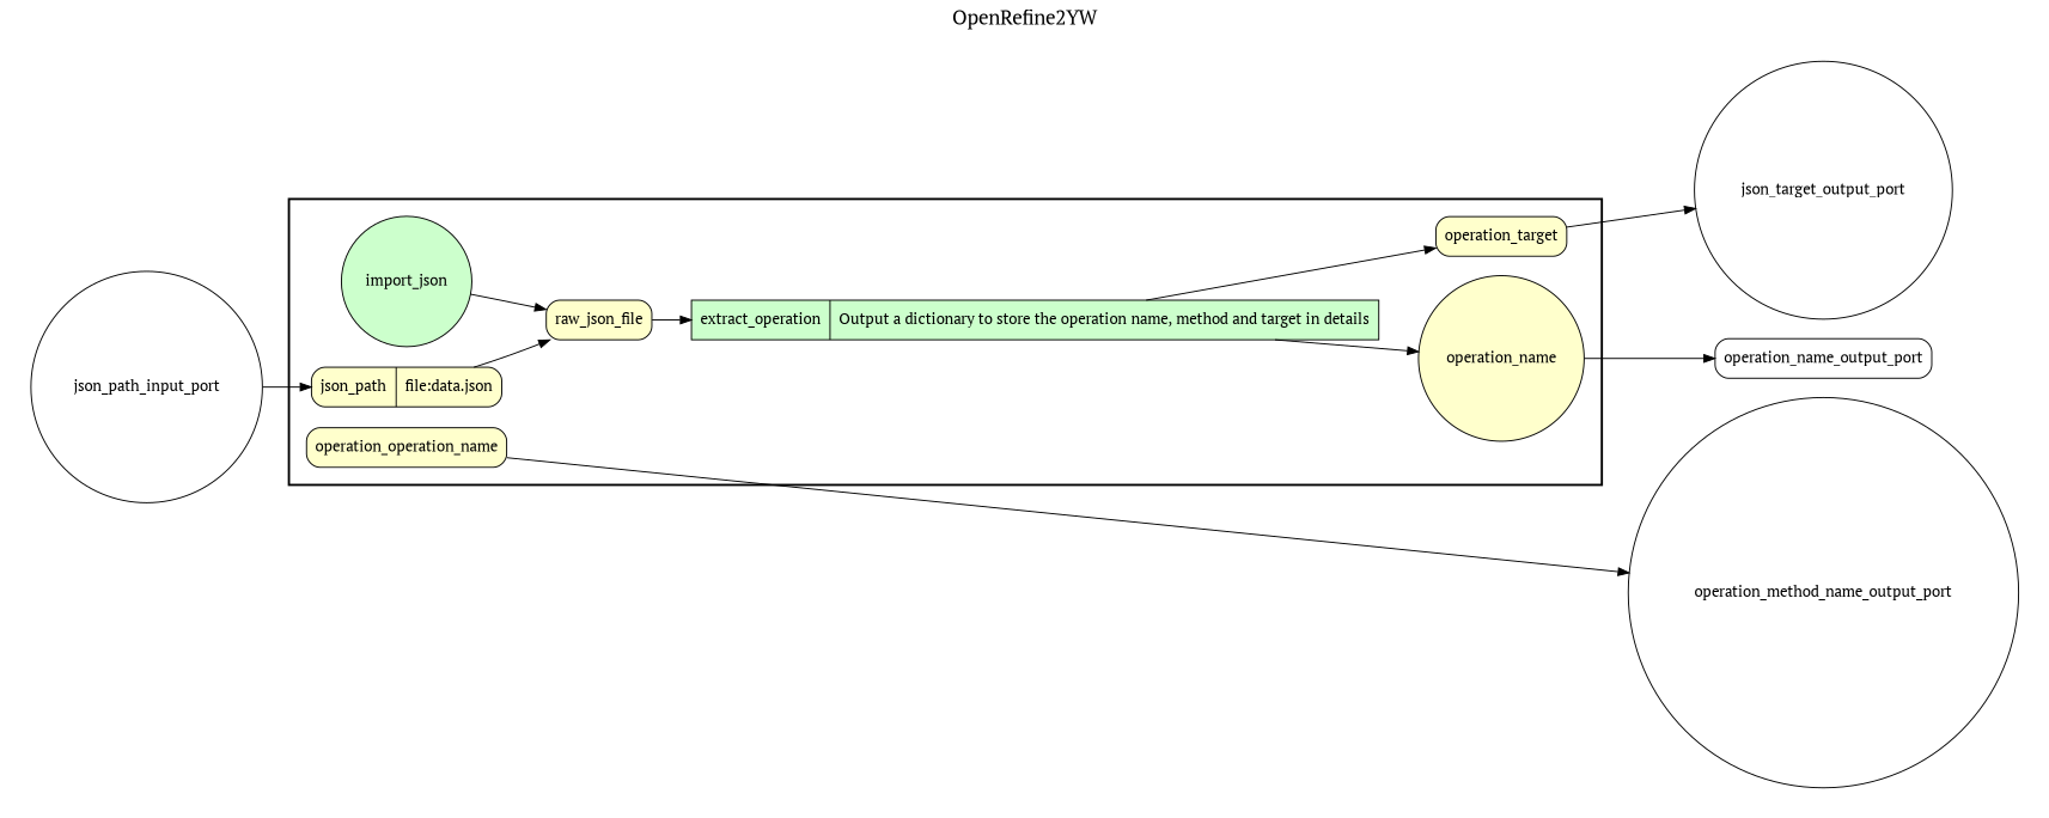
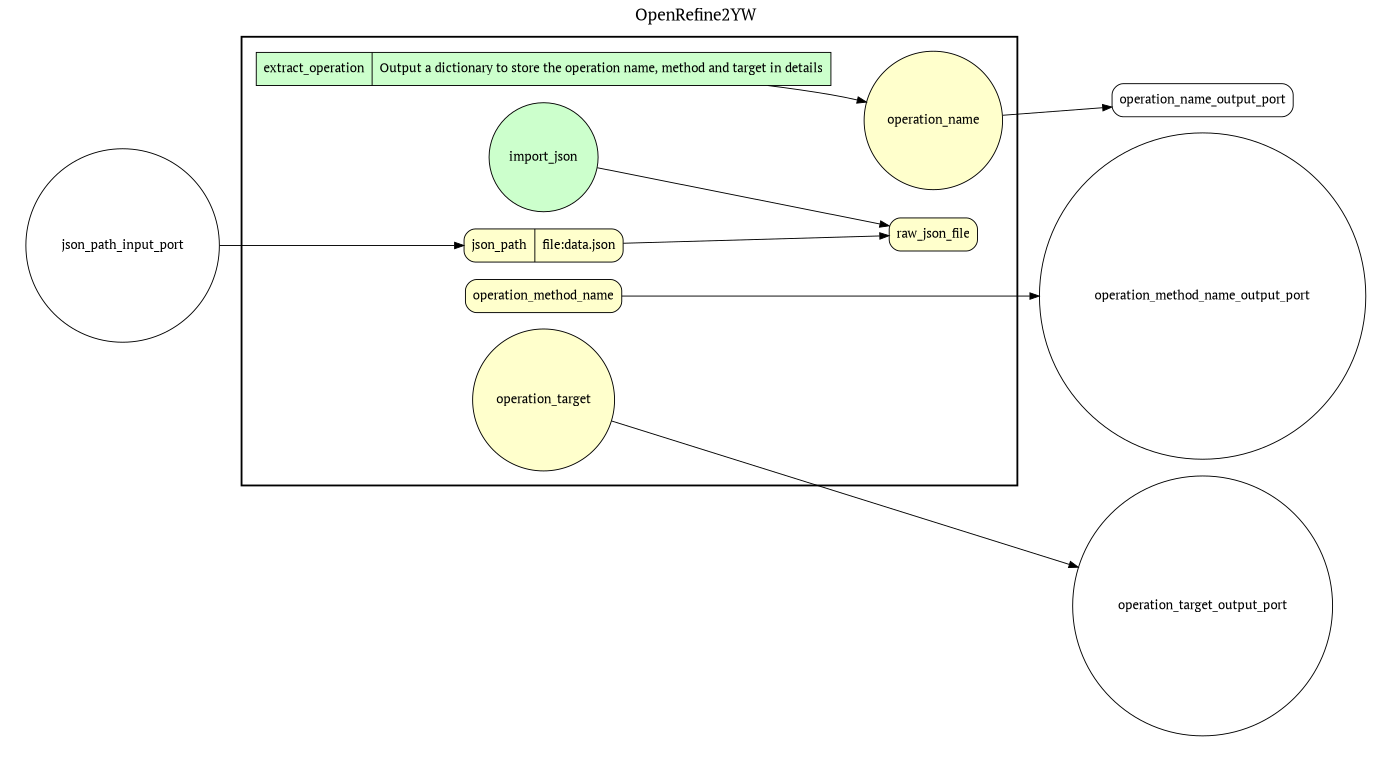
  digraph {
    fontname="PT Serif"
    fontsize=18
    label=OpenRefine2YW
    labelloc=t
    rankdir=LR
    node [fillcolor="#FFFFCC" fontname="PT Serif" peripheries=1 shape=circle style="rounded,filled"]
    edge [fontname="PT Serif"]
    import_json [fillcolor="#CCFFCC" style=filled]
    raw_json_file [shape=box]
    n3 [fillcolor="#CCFFCC" label="{<f0> extract_operation |<f1> Output a dictionary to store the operation name, method and target in details}" rankdir=LR shape=record style=filled]
    operation_name
-   operation_method_name [shape=box label=operation_operation_name]
-   operation_target [shape=box]
+   operation_method_name [shape=box]
+   operation_target
    n7 [label="{<f0> json_path |<f1> file\:data.json}" rankdir=LR shape=record]
    json_path_input_port [fillcolor="#FFFFFF" width=0.2]
    operation_name_output_port [fillcolor="#FFFFFF" shape=box width=0.2]
    operation_method_name_output_port [fillcolor="#FFFFFF" width=0.2]
-   operation_target_output_port [fillcolor="#FFFFFF" width=0.2 label=json_target_output_port]
+   operation_target_output_port [fillcolor="#FFFFFF" width=0.2]
    subgraph cluster_1 {
      color=black
      label=""
      penwidth=2
      subgraph cluster_2 {
        color=black
        label=""
        penwidth=0
        import_json
        raw_json_file
        n3
        operation_name
        operation_method_name
        operation_target
        n7
      }
    }
    subgraph cluster_3 {
      label=""
      penwidth=0
      subgraph cluster_4 {
        label=""
        penwidth=0
        operation_name_output_port
        operation_method_name_output_port
        operation_target_output_port
      }
    }
    subgraph cluster_5 {
      label=""
      penwidth=0
      subgraph cluster_6 {
        label=""
        penwidth=0
        json_path_input_port
      }
    }
    import_json -> raw_json_file
-   raw_json_file -> n3
    n3 -> operation_name
-   n3 -> operation_target
    operation_name -> operation_name_output_port
    operation_method_name -> operation_method_name_output_port
    operation_target -> operation_target_output_port
    n7 -> raw_json_file
    json_path_input_port -> n7
  }
